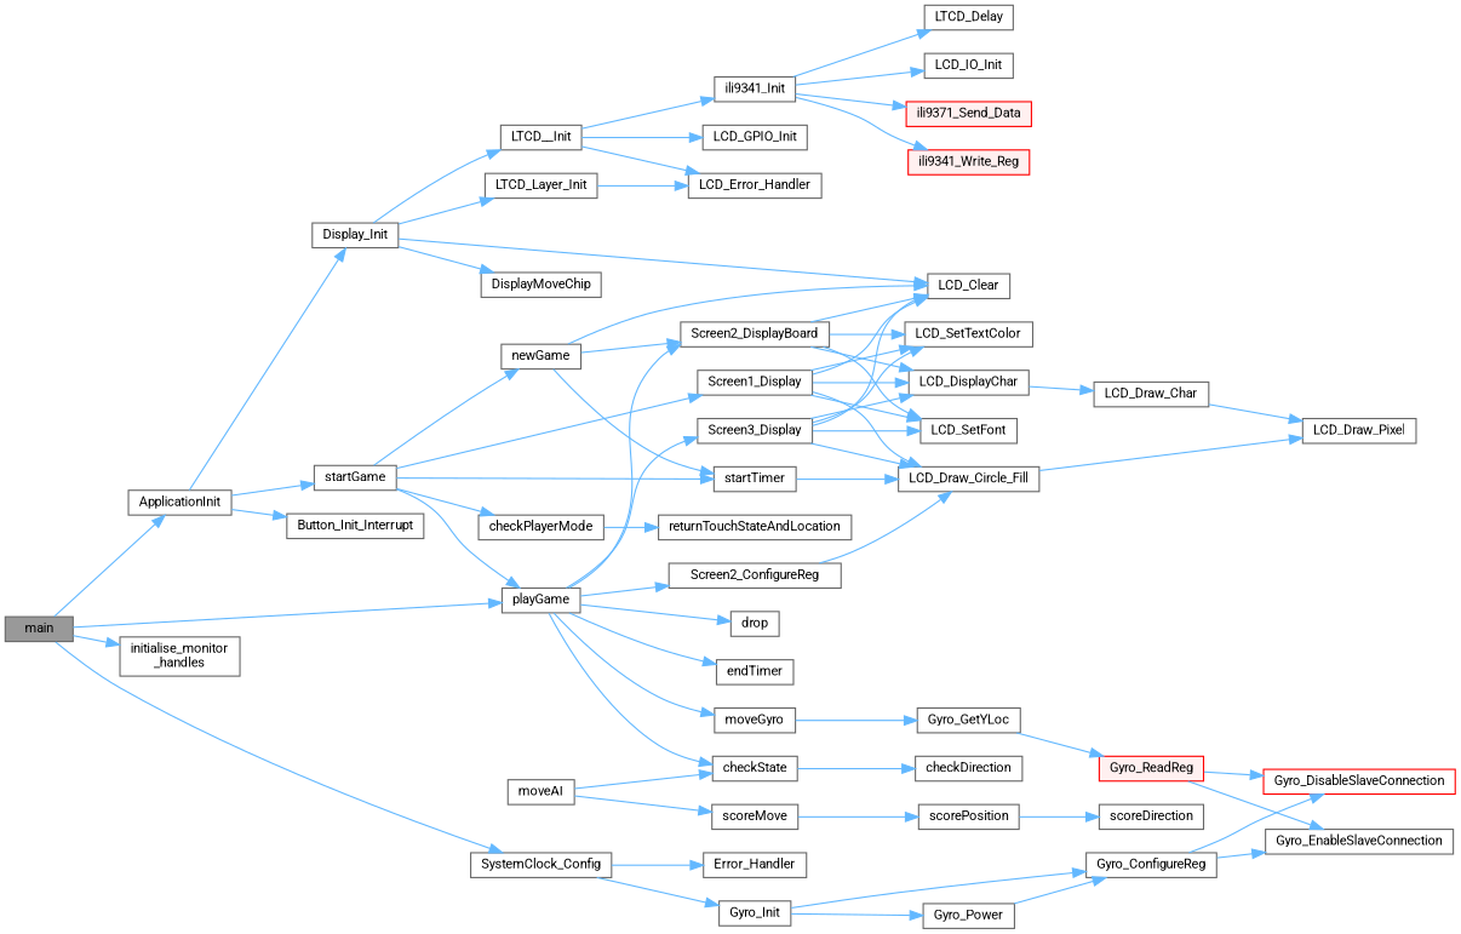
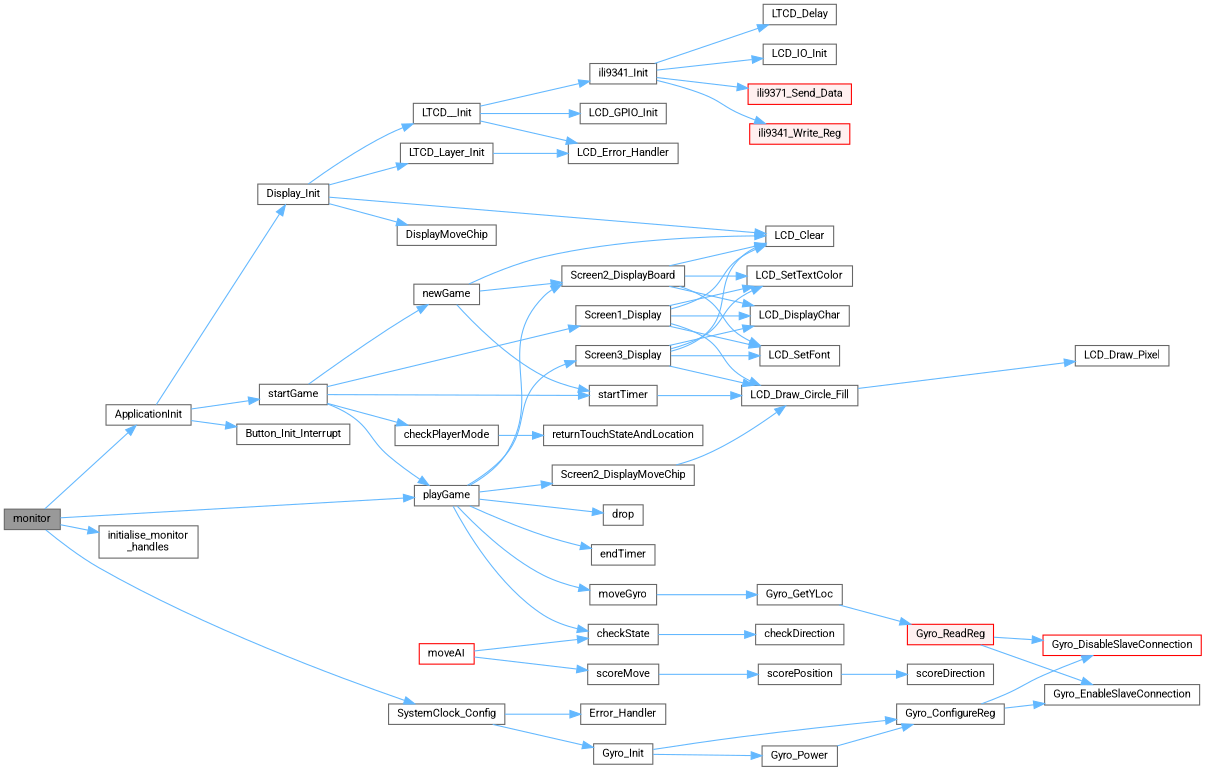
  digraph {
    fontname=Roboto
    rankdir=LR
    node [color=grey40 fillcolor=white fontname=Roboto fontsize=10 shape=box style=filled]
    edge [color=steelblue1 fontname=Roboto fontsize=10 labelfontname=Helvetica labelfontsize=10 style=solid]
-   n1 [color=gray40 fillcolor=grey60 fontcolor=black height=0.2 label=main width=0.4]
+   n1 [color=gray40 fillcolor=grey60 fontcolor=black height=0.2 label=monitor width=0.4]
    n2 [height=0.2 label=ApplicationInit width=0.4]
    n3 [height=0.2 label=playGame width=0.4]
    n4 [height=0.2 label="initialise_monitor\l_handles" width=0.4]
    n5 [height=0.2 label=SystemClock_Config width=0.4]
    n6 [height=0.2 label=Button_Init_Interrupt width=0.4]
    n7 [height=0.2 label=Display_Init width=0.4]
    n8 [height=0.2 label=startGame width=0.4]
    n9 [height=0.2 label=Screen2_DisplayBoard width=0.4]
    n10 [height=0.2 label=checkState width=0.4]
    n11 [height=0.2 label=drop width=0.4]
    n12 [height=0.2 label=endTimer width=0.4]
    n13 [height=0.2 label=moveGyro width=0.4]
-   n14 [height=0.2 label=Screen2_ConfigureReg width=0.4]
+   n14 [height=0.2 label=Screen2_DisplayMoveChip width=0.4]
    n15 [height=0.2 label=Screen3_Display width=0.4]
    n16 [height=0.2 label=Gyro_Init width=0.4]
    n17 [height=0.2 label=Error_Handler width=0.4]
    n18 [height=0.2 label=DisplayMoveChip width=0.4]
    n19 [height=0.2 label=LCD_Clear width=0.4]
    n20 [height=0.2 label=LTCD__Init width=0.4]
    n21 [height=0.2 label=LTCD_Layer_Init width=0.4]
    n22 [height=0.2 label=Gyro_ConfigureReg width=0.4]
    n23 [height=0.2 label=Gyro_Power width=0.4]
    n24 [height=0.2 label=checkPlayerMode width=0.4]
    n25 [height=0.2 label=newGame width=0.4]
    n26 [height=0.2 label=startTimer width=0.4]
    n27 [height=0.2 label=Screen1_Display width=0.4]
    n28 [height=0.2 label=ili9341_Init width=0.4]
    n29 [height=0.2 label=LCD_Error_Handler width=0.4]
    n30 [height=0.2 label=LCD_GPIO_Init width=0.4]
    n31 [color=red fillcolor="#FFF0F0" height=0.2 label=ili9371_Send_Data width=0.4]
    n32 [color=red fillcolor="#FFF0F0" height=0.2 label=ili9341_Write_Reg width=0.4]
    n33 [height=0.2 label=LTCD_Delay width=0.4]
    n34 [height=0.2 label=LCD_IO_Init width=0.4]
    n35 [color=red height=0.2 label=Gyro_DisableSlaveConnection width=0.4]
    n36 [height=0.2 label=Gyro_EnableSlaveConnection width=0.4]
    n37 [height=0.2 label=returnTouchStateAndLocation width=0.4]
    n38 [height=0.2 label=LCD_DisplayChar width=0.4]
    n39 [height=0.2 label=LCD_SetFont width=0.4]
    n40 [height=0.2 label=LCD_SetTextColor width=0.4]
    n41 [height=0.2 label=LCD_Draw_Circle_Fill width=0.4]
-   n42 [height=0.2 label=LCD_Draw_Char width=0.4]
    n43 [height=0.2 label=LCD_Draw_Pixel width=0.4]
    n44 [height=0.2 label=checkDirection width=0.4]
-   n45 [height=0.2 label=moveAI width=0.4]
+   n45 [color=red height=0.2 label=moveAI width=0.4]
    n46 [height=0.2 label=scoreMove width=0.4]
    n47 [height=0.2 label=Gyro_GetYLoc width=0.4]
    n48 [height=0.2 label=scorePosition width=0.4]
    n49 [height=0.2 label=scoreDirection width=0.4]
    n50 [color=red fillcolor="#FFF0F0" height=0.2 label=Gyro_ReadReg width=0.4]
    n1 -> n2
    n1 -> n3
    n1 -> n4
    n1 -> n5
    n2 -> n6
    n2 -> n7
    n2 -> n8
    n3 -> n9
    n3 -> n10
    n3 -> n11
    n3 -> n12
    n3 -> n13
    n3 -> n14
    n3 -> n15
    n5 -> n16
    n5 -> n17
    n7 -> n18
    n7 -> n19
    n7 -> n20
    n7 -> n21
    n8 -> n3
    n8 -> n24
    n8 -> n25
    n8 -> n26
    n8 -> n27
    n9 -> n19
    n9 -> n38
    n9 -> n39
    n9 -> n40
    n10 -> n44
    n13 -> n47
    n14 -> n41
    n15 -> n19
    n15 -> n38
    n15 -> n39
    n15 -> n40
    n15 -> n41
    n16 -> n22
    n16 -> n23
    n20 -> n28
    n20 -> n29
    n20 -> n30
    n21 -> n29
    n22 -> n35
    n22 -> n36
    n23 -> n22
    n24 -> n37
    n25 -> n9
    n25 -> n19
    n25 -> n26
    n26 -> n41
    n27 -> n19
    n27 -> n38
    n27 -> n39
    n27 -> n40
    n27 -> n41
    n28 -> n31
    n28 -> n32
    n28 -> n33
    n28 -> n34
-   n38 -> n42
    n41 -> n43
-   n42 -> n43
    n45 -> n10
    n45 -> n46
    n46 -> n48
    n47 -> n50
    n48 -> n49
    n50 -> n35
    n50 -> n36
  }
